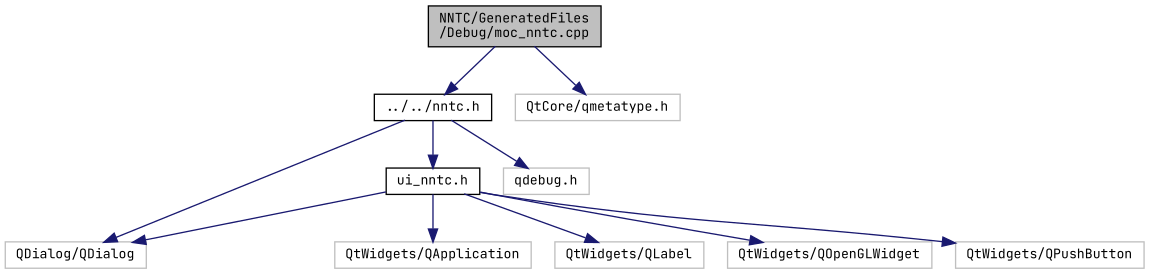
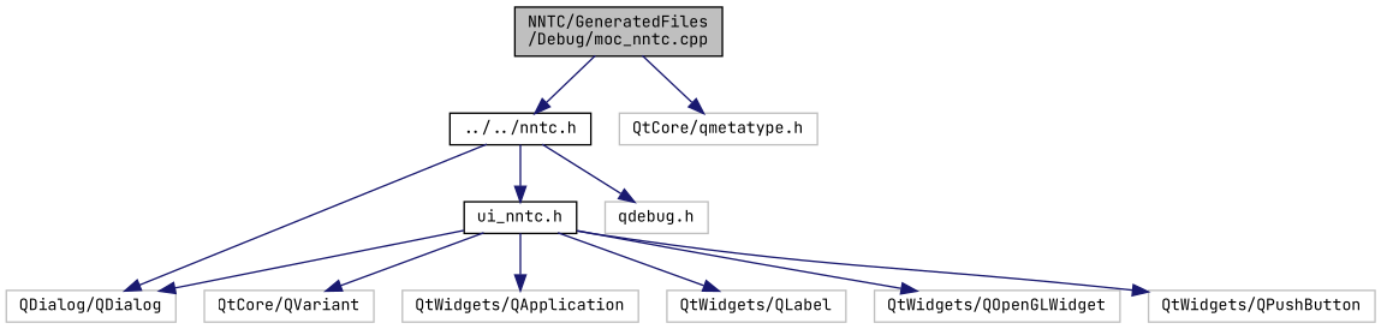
  digraph {
    fontname="JetBrains Mono"
    node [color=grey75 fillcolor=white fontname="JetBrains Mono" fontsize=10 shape=record style=filled]
    edge [color=midnightblue fontname="JetBrains Mono" fontsize=10 labelfontname=Helvetica labelfontsize=10 style=solid]
    n1 [color=black fillcolor=grey75 fontcolor=black height=0.2 label="NNTC/GeneratedFiles\l/Debug/moc_nntc.cpp" width=0.4]
    n2 [color=black height=0.2 label="../../nntc.h" width=0.4]
    n3 [height=0.2 label="QtCore/qmetatype.h" width=0.4]
    n4 [height=0.2 label="QDialog/QDialog" width=0.4]
    n5 [color=black height=0.2 label="ui_nntc.h" width=0.4]
    n6 [height=0.2 label="qdebug.h" width=0.4]
+   n7 [height=0.2 label="QtCore/QVariant" width=0.4]
    n8 [height=0.2 label="QtWidgets/QApplication" width=0.4]
    n9 [height=0.2 label="QtWidgets/QLabel" width=0.4]
    n10 [height=0.2 label="QtWidgets/QOpenGLWidget" width=0.4]
    n11 [height=0.2 label="QtWidgets/QPushButton" width=0.4]
    n1 -> n2
    n1 -> n3
    n2 -> n4
    n2 -> n5
    n2 -> n6
    n5 -> n4
+   n5 -> n7
    n5 -> n8
    n5 -> n9
    n5 -> n10
    n5 -> n11
  }
